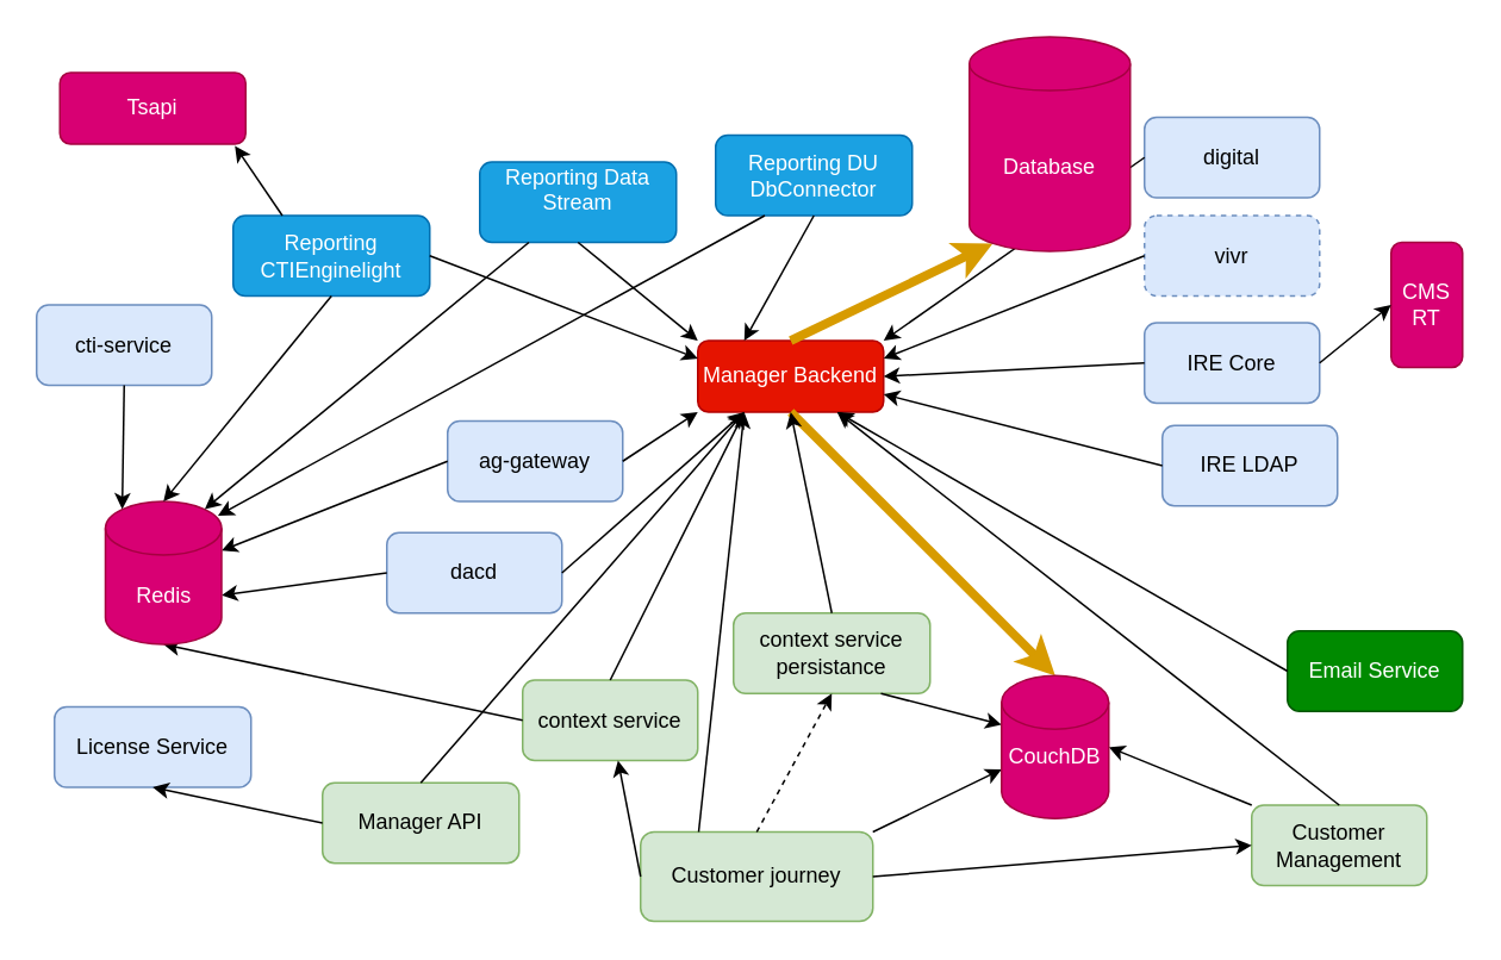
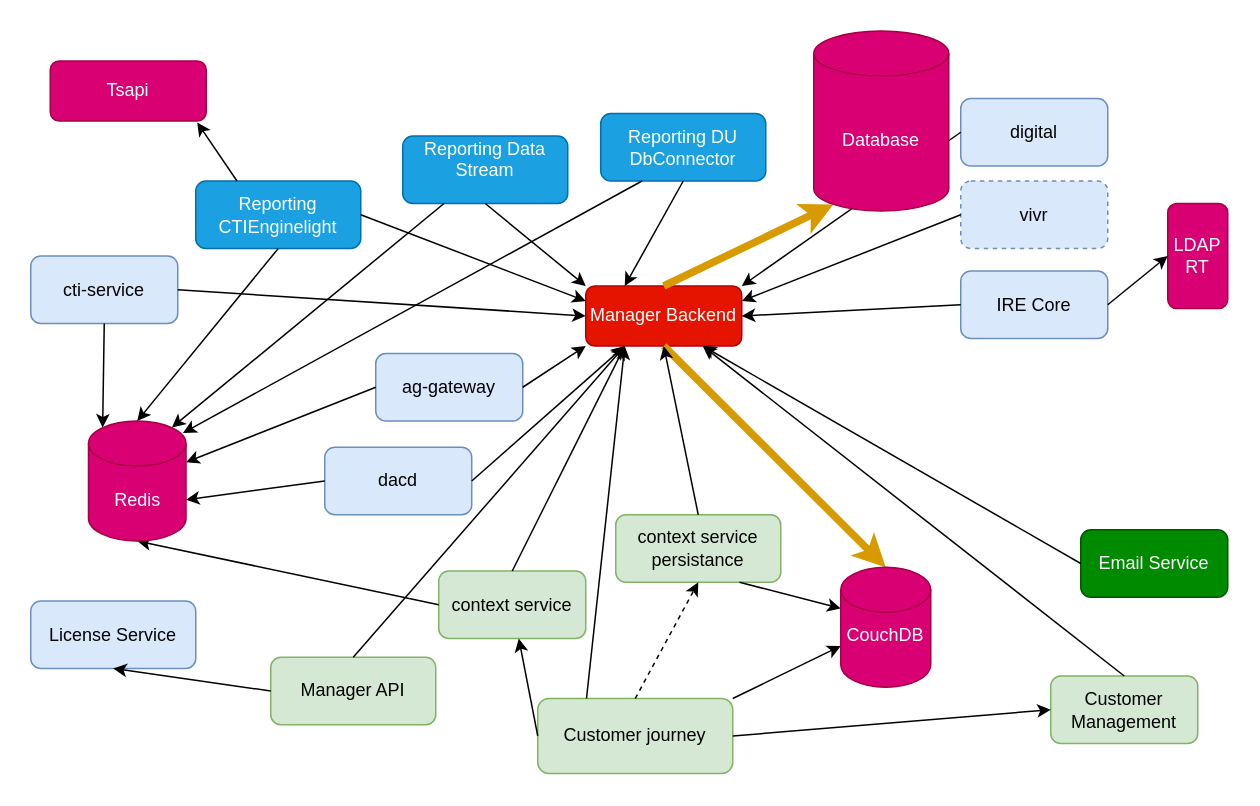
  <mxCell id="0" />
  <mxCell id="1" parent="0" />
  <mxCell id="2" value="Manager Backend" style="rounded=1;whiteSpace=wrap;html=1;fillColor=#e51400;strokeColor=#B20000;fontColor=#ffffff;" vertex="1" parent="1"><mxGeometry x="390" y="190" width="104" height="40" as="geometry" /></mxCell>
  <mxCell id="3" value="" style="endArrow=classic;html=1;rounded=0;entryX=0.145;entryY=1;entryDx=0;entryDy=-4.35;exitX=0.5;exitY=0;exitDx=0;exitDy=0;fillColor=#ffe6cc;strokeColor=#d79b00;strokeWidth=5;entryPerimeter=0;" edge="1" parent="1" source="2" target="57"><mxGeometry width="50" height="50" relative="1" as="geometry"><mxPoint x="240" y="210" as="sourcePoint" /><mxPoint x="638" y="55" as="targetPoint" /></mxGeometry></mxCell>
  <mxCell id="4" value="" style="endArrow=classic;html=1;rounded=0;entryX=0.5;entryY=0;entryDx=0;entryDy=0;exitX=0.5;exitY=1;exitDx=0;exitDy=0;strokeWidth=5;fillColor=#ffe6cc;strokeColor=#d79b00;entryPerimeter=0;" edge="1" parent="1" source="2" target="58"><mxGeometry width="50" height="50" relative="1" as="geometry"><mxPoint x="398" y="180" as="sourcePoint" /><mxPoint x="572" y="397.5" as="targetPoint" /></mxGeometry></mxCell>
  <mxCell id="5" value="dacd" style="rounded=1;whiteSpace=wrap;html=1;fillColor=#dae8fc;strokeColor=#6c8ebf;" vertex="1" parent="1"><mxGeometry x="216" y="297.5" width="98" height="45" as="geometry" /></mxCell>
  <mxCell id="6" value="" style="endArrow=classic;html=1;rounded=0;entryX=0.25;entryY=1;entryDx=0;entryDy=0;exitX=1;exitY=0.5;exitDx=0;exitDy=0;" edge="1" parent="1" source="5" target="2"><mxGeometry width="50" height="50" relative="1" as="geometry"><mxPoint x="300" y="460" as="sourcePoint" /><mxPoint x="350" y="410" as="targetPoint" /></mxGeometry></mxCell>
  <mxCell id="7" value="" style="endArrow=classic;html=1;rounded=0;entryX=1;entryY=0;entryDx=0;entryDy=52.5;exitX=0;exitY=0.5;exitDx=0;exitDy=0;entryPerimeter=0;" edge="1" parent="1" source="5" target="48"><mxGeometry width="50" height="50" relative="1" as="geometry"><mxPoint x="510" y="290" as="sourcePoint" /><mxPoint x="334" y="240" as="targetPoint" /></mxGeometry></mxCell>
  <mxCell id="8" value="ag-gateway" style="rounded=1;whiteSpace=wrap;html=1;fillColor=#dae8fc;strokeColor=#6c8ebf;" vertex="1" parent="1"><mxGeometry x="250" y="235" width="98" height="45" as="geometry" /></mxCell>
  <mxCell id="9" value="" style="endArrow=classic;html=1;rounded=0;entryX=0;entryY=1;entryDx=0;entryDy=0;exitX=1;exitY=0.5;exitDx=0;exitDy=0;" edge="1" parent="1" source="8" target="2"><mxGeometry width="50" height="50" relative="1" as="geometry"><mxPoint x="510" y="313" as="sourcePoint" /><mxPoint x="144" y="310" as="targetPoint" /></mxGeometry></mxCell>
  <mxCell id="10" value="" style="endArrow=classic;html=1;rounded=0;entryX=1;entryY=0;entryDx=0;entryDy=27.5;exitX=0;exitY=0.5;exitDx=0;exitDy=0;entryPerimeter=0;" edge="1" parent="1" source="8" target="48"><mxGeometry width="50" height="50" relative="1" as="geometry"><mxPoint x="510" y="370" as="sourcePoint" /><mxPoint x="334" y="250" as="targetPoint" /></mxGeometry></mxCell>
  <mxCell id="11" value="Tsapi" style="rounded=1;whiteSpace=wrap;html=1;fillColor=#d80073;strokeColor=#A50040;fontColor=#ffffff;" vertex="1" parent="1"><mxGeometry x="33" y="40" width="104" height="40" as="geometry" /></mxCell>
  <mxCell id="12" value="cti-service" style="rounded=1;whiteSpace=wrap;html=1;fillColor=#dae8fc;strokeColor=#6c8ebf;" vertex="1" parent="1"><mxGeometry x="20" y="170" width="98" height="45" as="geometry" /></mxCell>
+ <mxCell id="13" value="" style="endArrow=classic;html=1;rounded=0;entryX=0;entryY=0.5;entryDx=0;entryDy=0;exitX=1;exitY=0.5;exitDx=0;exitDy=0;" edge="1" parent="1" source="12" target="2"><mxGeometry width="50" height="50" relative="1" as="geometry"><mxPoint x="520" y="383" as="sourcePoint" /><mxPoint x="144" y="310" as="targetPoint" /></mxGeometry></mxCell>
  <mxCell id="14" value="" style="endArrow=classic;html=1;rounded=0;entryX=0.145;entryY=0;entryDx=0;entryDy=4.35;exitX=0.5;exitY=1;exitDx=0;exitDy=0;entryPerimeter=0;" edge="1" parent="1" source="12" target="48"><mxGeometry width="50" height="50" relative="1" as="geometry"><mxPoint x="530" y="393" as="sourcePoint" /><mxPoint x="154" y="320" as="targetPoint" /></mxGeometry></mxCell>
  <mxCell id="15" value="digital" style="rounded=1;whiteSpace=wrap;html=1;fillColor=#dae8fc;strokeColor=#6c8ebf;" vertex="1" parent="1"><mxGeometry x="640" y="65" width="98" height="45" as="geometry" /></mxCell>
  <mxCell id="16" value="vivr" style="rounded=1;whiteSpace=wrap;html=1;fillColor=#dae8fc;strokeColor=#6c8ebf;dashed=1;" vertex="1" parent="1"><mxGeometry x="640" y="120" width="98" height="45" as="geometry" /></mxCell>
  <mxCell id="17" value="" style="endArrow=classic;html=1;rounded=0;exitX=0;exitY=0.5;exitDx=0;exitDy=0;entryX=1;entryY=0;entryDx=0;entryDy=0;" edge="1" parent="1" source="15" target="2"><mxGeometry width="50" height="50" relative="1" as="geometry"><mxPoint x="800" y="210" as="sourcePoint" /><mxPoint x="520" y="170" as="targetPoint" /></mxGeometry></mxCell>
  <mxCell id="18" value="" style="endArrow=classic;html=1;rounded=0;entryX=1;entryY=0.25;entryDx=0;entryDy=0;exitX=0;exitY=0.5;exitDx=0;exitDy=0;" edge="1" parent="1" source="16" target="2"><mxGeometry width="50" height="50" relative="1" as="geometry"><mxPoint x="810" y="220" as="sourcePoint" /><mxPoint x="504" y="220" as="targetPoint" /></mxGeometry></mxCell>
  <mxCell id="19" value="context service" style="rounded=1;whiteSpace=wrap;html=1;fillColor=#d5e8d4;strokeColor=#82b366;" vertex="1" parent="1"><mxGeometry x="292" y="380" width="98" height="45" as="geometry" /></mxCell>
  <mxCell id="20" value="" style="endArrow=classic;html=1;rounded=0;entryX=0.5;entryY=1;entryDx=0;entryDy=0;exitX=0;exitY=0.5;exitDx=0;exitDy=0;entryPerimeter=0;" edge="1" parent="1" source="19" target="48"><mxGeometry width="50" height="50" relative="1" as="geometry"><mxPoint x="129" y="360" as="sourcePoint" /><mxPoint x="452" y="240" as="targetPoint" /></mxGeometry></mxCell>
  <mxCell id="21" value="context service persistance" style="rounded=1;whiteSpace=wrap;html=1;fillColor=#d5e8d4;strokeColor=#82b366;" vertex="1" parent="1"><mxGeometry x="410" y="342.5" width="110" height="45" as="geometry" /></mxCell>
  <mxCell id="22" value="" style="endArrow=classic;html=1;rounded=0;entryX=0;entryY=0;entryDx=0;entryDy=27.5;exitX=0.75;exitY=1;exitDx=0;exitDy=0;entryPerimeter=0;" edge="1" parent="1" source="21" target="58"><mxGeometry width="50" height="50" relative="1" as="geometry"><mxPoint x="129" y="470" as="sourcePoint" /><mxPoint x="520" y="417.5" as="targetPoint" /></mxGeometry></mxCell>
  <mxCell id="23" value="Customer journey" style="rounded=1;whiteSpace=wrap;html=1;fillColor=#d5e8d4;strokeColor=#82b366;" vertex="1" parent="1"><mxGeometry x="358" y="465" width="130" height="50" as="geometry" /></mxCell>
  <mxCell id="24" value="" style="endArrow=classic;html=1;rounded=0;entryX=0;entryY=0;entryDx=0;entryDy=52.5;exitX=1;exitY=0;exitDx=0;exitDy=0;entryPerimeter=0;" edge="1" parent="1" source="23" target="58"><mxGeometry width="50" height="50" relative="1" as="geometry"><mxPoint x="193" y="540" as="sourcePoint" /><mxPoint x="520" y="437.5" as="targetPoint" /></mxGeometry></mxCell>
  <mxCell id="25" value="Customer Management" style="rounded=1;whiteSpace=wrap;html=1;fillColor=#d5e8d4;strokeColor=#82b366;" vertex="1" parent="1"><mxGeometry x="700" y="450" width="98" height="45" as="geometry" /></mxCell>
- <mxCell id="26" value="" style="endArrow=classic;html=1;rounded=0;entryX=1;entryY=0.5;entryDx=0;entryDy=0;exitX=0;exitY=0;exitDx=0;exitDy=0;entryPerimeter=0;" edge="1" parent="1" source="25" target="58"><mxGeometry width="50" height="50" relative="1" as="geometry"><mxPoint x="517" y="490" as="sourcePoint" /><mxPoint x="624" y="417.5" as="targetPoint" /></mxGeometry></mxCell>
  <mxCell id="27" value="" style="endArrow=classic;html=1;rounded=0;entryX=0;entryY=0.5;entryDx=0;entryDy=0;exitX=1;exitY=0.5;exitDx=0;exitDy=0;" edge="1" parent="1" source="23" target="25"><mxGeometry width="50" height="50" relative="1" as="geometry"><mxPoint x="577" y="680" as="sourcePoint" /><mxPoint x="530" y="560" as="targetPoint" /></mxGeometry></mxCell>
  <mxCell id="28" value="" style="endArrow=classic;html=1;rounded=0;exitX=0;exitY=0.5;exitDx=0;exitDy=0;" edge="1" parent="1" source="23" target="19"><mxGeometry width="50" height="50" relative="1" as="geometry"><mxPoint x="517" y="515" as="sourcePoint" /><mxPoint x="580" y="513" as="targetPoint" /></mxGeometry></mxCell>
  <mxCell id="29" value="" style="endArrow=classic;html=1;rounded=0;exitX=0.5;exitY=0;exitDx=0;exitDy=0;entryX=0.5;entryY=1;entryDx=0;entryDy=0;dashed=1;" edge="1" parent="1" source="23" target="21"><mxGeometry width="50" height="50" relative="1" as="geometry"><mxPoint x="377" y="588" as="sourcePoint" /><mxPoint x="220" y="560" as="targetPoint" /></mxGeometry></mxCell>
  <mxCell id="30" value="Manager API" style="rounded=1;whiteSpace=wrap;html=1;fillColor=#d5e8d4;strokeColor=#82b366;" vertex="1" parent="1"><mxGeometry x="180" y="437.5" width="110" height="45" as="geometry" /></mxCell>
- <mxCell id="31" value="License Service" style="rounded=1;whiteSpace=wrap;html=1;fillColor=#dae8fc;strokeColor=#6c8ebf;" vertex="1" parent="1"><mxGeometry x="30" y="395" width="110" height="45" as="geometry" /></mxCell>
+ <mxCell id="31" value="License Service" style="rounded=1;whiteSpace=wrap;html=1;fillColor=#dae8fc;strokeColor=#6c8ebf;" vertex="1" parent="1"><mxGeometry x="20" y="400" width="110" height="45" as="geometry" /></mxCell>
  <mxCell id="32" value="" style="endArrow=classic;html=1;rounded=0;exitX=0;exitY=0.5;exitDx=0;exitDy=0;entryX=0.5;entryY=1;entryDx=0;entryDy=0;" edge="1" parent="1" source="30" target="31"><mxGeometry width="50" height="50" relative="1" as="geometry"><mxPoint x="387" y="528" as="sourcePoint" /><mxPoint x="184" y="578" as="targetPoint" /></mxGeometry></mxCell>
  <mxCell id="33" value="IRE Core" style="rounded=1;whiteSpace=wrap;html=1;fillColor=#dae8fc;strokeColor=#6c8ebf;" vertex="1" parent="1"><mxGeometry x="640" y="180" width="98" height="45" as="geometry" /></mxCell>
- <mxCell id="34" value="IRE LDAP" style="rounded=1;whiteSpace=wrap;html=1;fillColor=#dae8fc;strokeColor=#6c8ebf;" vertex="1" parent="1"><mxGeometry x="650" y="237.5" width="98" height="45" as="geometry" /></mxCell>
  <mxCell id="35" value="" style="endArrow=classic;html=1;rounded=0;entryX=1;entryY=0.5;entryDx=0;entryDy=0;exitX=0;exitY=0.5;exitDx=0;exitDy=0;" edge="1" parent="1" source="33" target="2"><mxGeometry width="50" height="50" relative="1" as="geometry"><mxPoint x="712" y="293" as="sourcePoint" /><mxPoint x="504" y="230" as="targetPoint" /></mxGeometry></mxCell>
- <mxCell id="36" value="" style="endArrow=classic;html=1;rounded=0;entryX=1;entryY=0.75;entryDx=0;entryDy=0;exitX=0;exitY=0.5;exitDx=0;exitDy=0;" edge="1" parent="1" source="34" target="2"><mxGeometry width="50" height="50" relative="1" as="geometry"><mxPoint x="712" y="353" as="sourcePoint" /><mxPoint x="504" y="230" as="targetPoint" /></mxGeometry></mxCell>
- <mxCell id="37" value="CMS RT" style="rounded=1;whiteSpace=wrap;html=1;fillColor=#d80073;strokeColor=#A50040;fontColor=#ffffff;" vertex="1" parent="1"><mxGeometry x="778" y="135" width="40" height="70" as="geometry" /></mxCell>
+ <mxCell id="37" value="LDAP RT" style="rounded=1;whiteSpace=wrap;html=1;fillColor=#d80073;strokeColor=#A50040;fontColor=#ffffff;" vertex="1" parent="1"><mxGeometry x="778" y="135" width="40" height="70" as="geometry" /></mxCell>
  <mxCell id="38" value="" style="endArrow=classic;html=1;rounded=0;exitX=1;exitY=0.5;exitDx=0;exitDy=0;entryX=0;entryY=0.5;entryDx=0;entryDy=0;" edge="1" parent="1" source="33" target="37"><mxGeometry width="50" height="50" relative="1" as="geometry"><mxPoint x="870" y="440" as="sourcePoint" /><mxPoint x="900" y="370" as="targetPoint" /></mxGeometry></mxCell>
  <mxCell id="39" value="Email Service" style="rounded=1;whiteSpace=wrap;html=1;fillColor=#008a00;fontColor=#ffffff;strokeColor=#005700;" vertex="1" parent="1"><mxGeometry x="720" y="352.5" width="98" height="45" as="geometry" /></mxCell>
  <mxCell id="40" value="" style="endArrow=classic;html=1;rounded=0;exitX=0;exitY=0.5;exitDx=0;exitDy=0;entryX=0.75;entryY=1;entryDx=0;entryDy=0;" edge="1" parent="1" source="39" target="2"><mxGeometry width="50" height="50" relative="1" as="geometry"><mxPoint x="780" y="493" as="sourcePoint" /><mxPoint x="560" y="340" as="targetPoint" /></mxGeometry></mxCell>
  <mxCell id="41" value="Reporting Data Stream&lt;div&gt;&lt;br&gt;&lt;/div&gt;" style="rounded=1;whiteSpace=wrap;html=1;fillColor=#1ba1e2;fontColor=#ffffff;strokeColor=#006EAF;" vertex="1" parent="1"><mxGeometry x="268" y="90" width="110" height="45" as="geometry" /></mxCell>
  <mxCell id="42" value="Reporting CTIEnginelight" style="rounded=1;whiteSpace=wrap;html=1;fillColor=#1ba1e2;fontColor=#ffffff;strokeColor=#006EAF;" vertex="1" parent="1"><mxGeometry x="130" y="120" width="110" height="45" as="geometry" /></mxCell>
  <mxCell id="43" value="Reporting DU DbConnector" style="rounded=1;whiteSpace=wrap;html=1;fillColor=#1ba1e2;fontColor=#ffffff;strokeColor=#006EAF;" vertex="1" parent="1"><mxGeometry x="400" y="75" width="110" height="45" as="geometry" /></mxCell>
  <mxCell id="44" value="" style="endArrow=classic;html=1;rounded=0;entryX=0;entryY=0.25;entryDx=0;entryDy=0;exitX=1;exitY=0.5;exitDx=0;exitDy=0;" edge="1" parent="1" source="42" target="2"><mxGeometry width="50" height="50" relative="1" as="geometry"><mxPoint x="452" y="200" as="sourcePoint" /><mxPoint x="626" y="68" as="targetPoint" /></mxGeometry></mxCell>
  <mxCell id="45" value="" style="endArrow=classic;html=1;rounded=0;entryX=0.25;entryY=0;entryDx=0;entryDy=0;exitX=0.5;exitY=1;exitDx=0;exitDy=0;" edge="1" parent="1" source="43" target="2"><mxGeometry width="50" height="50" relative="1" as="geometry"><mxPoint x="415" y="65" as="sourcePoint" /><mxPoint x="452" y="200" as="targetPoint" /></mxGeometry></mxCell>
  <mxCell id="46" value="" style="endArrow=classic;html=1;rounded=0;entryX=0;entryY=0;entryDx=0;entryDy=0;exitX=0.5;exitY=1;exitDx=0;exitDy=0;" edge="1" parent="1" source="41" target="2"><mxGeometry width="50" height="50" relative="1" as="geometry"><mxPoint x="345" y="60" as="sourcePoint" /><mxPoint x="426" y="200" as="targetPoint" /></mxGeometry></mxCell>
  <mxCell id="47" value="" style="endArrow=classic;html=1;rounded=0;exitX=0.25;exitY=0;exitDx=0;exitDy=0;entryX=0.942;entryY=1.025;entryDx=0;entryDy=0;entryPerimeter=0;" edge="1" parent="1" source="42" target="11"><mxGeometry width="50" height="50" relative="1" as="geometry"><mxPoint x="95" y="70" as="sourcePoint" /><mxPoint x="400" y="210" as="targetPoint" /></mxGeometry></mxCell>
  <mxCell id="48" value="Redis" style="shape=cylinder3;whiteSpace=wrap;html=1;boundedLbl=1;backgroundOutline=1;size=15;fillColor=#d80073;strokeColor=#A50040;fontColor=#ffffff;" vertex="1" parent="1"><mxGeometry x="58.5" y="280" width="65" height="80" as="geometry" /></mxCell>
  <mxCell id="49" value="" style="endArrow=classic;html=1;rounded=0;entryX=0.855;entryY=0;entryDx=0;entryDy=4.35;exitX=0.25;exitY=1;exitDx=0;exitDy=0;entryPerimeter=0;" edge="1" parent="1" source="41" target="48"><mxGeometry width="50" height="50" relative="1" as="geometry"><mxPoint x="150" y="220" as="sourcePoint" /><mxPoint x="400" y="220" as="targetPoint" /></mxGeometry></mxCell>
  <mxCell id="50" value="" style="endArrow=classic;html=1;rounded=0;entryX=0.969;entryY=0.1;entryDx=0;entryDy=0;exitX=0.25;exitY=1;exitDx=0;exitDy=0;entryPerimeter=0;" edge="1" parent="1" source="43" target="48"><mxGeometry width="50" height="50" relative="1" as="geometry"><mxPoint x="306" y="145" as="sourcePoint" /><mxPoint x="160" y="290" as="targetPoint" /></mxGeometry></mxCell>
  <mxCell id="51" value="" style="endArrow=classic;html=1;rounded=0;entryX=0.5;entryY=0;entryDx=0;entryDy=0;exitX=0.5;exitY=1;exitDx=0;exitDy=0;entryPerimeter=0;" edge="1" parent="1" source="42" target="48"><mxGeometry width="50" height="50" relative="1" as="geometry"><mxPoint x="306" y="145" as="sourcePoint" /><mxPoint x="160" y="290" as="targetPoint" /></mxGeometry></mxCell>
  <mxCell id="52" value="" style="endArrow=classic;html=1;rounded=0;entryX=0.5;entryY=1;entryDx=0;entryDy=0;exitX=0.5;exitY=0;exitDx=0;exitDy=0;" edge="1" parent="1" source="21" target="2"><mxGeometry width="50" height="50" relative="1" as="geometry"><mxPoint x="324" y="330" as="sourcePoint" /><mxPoint x="426" y="240" as="targetPoint" /></mxGeometry></mxCell>
  <mxCell id="53" value="" style="endArrow=classic;html=1;rounded=0;entryX=0.25;entryY=1;entryDx=0;entryDy=0;exitX=0.5;exitY=0;exitDx=0;exitDy=0;" edge="1" parent="1" source="19" target="2"><mxGeometry width="50" height="50" relative="1" as="geometry"><mxPoint x="465" y="353" as="sourcePoint" /><mxPoint x="452" y="240" as="targetPoint" /></mxGeometry></mxCell>
  <mxCell id="54" value="" style="endArrow=classic;html=1;rounded=0;entryX=0.25;entryY=1;entryDx=0;entryDy=0;exitX=0.25;exitY=0;exitDx=0;exitDy=0;" edge="1" parent="1" source="23" target="2"><mxGeometry width="50" height="50" relative="1" as="geometry"><mxPoint x="339" y="385" as="sourcePoint" /><mxPoint x="426" y="240" as="targetPoint" /></mxGeometry></mxCell>
  <mxCell id="55" value="" style="endArrow=classic;html=1;rounded=0;entryX=0.25;entryY=1;entryDx=0;entryDy=0;exitX=0.5;exitY=0;exitDx=0;exitDy=0;" edge="1" parent="1" source="30" target="2"><mxGeometry width="50" height="50" relative="1" as="geometry"><mxPoint x="375" y="450" as="sourcePoint" /><mxPoint x="400" y="215" as="targetPoint" /></mxGeometry></mxCell>
  <mxCell id="56" value="" style="endArrow=classic;html=1;rounded=0;exitX=0.5;exitY=0;exitDx=0;exitDy=0;entryX=0.75;entryY=1;entryDx=0;entryDy=0;" edge="1" parent="1" source="25" target="2"><mxGeometry width="50" height="50" relative="1" as="geometry"><mxPoint x="802" y="403" as="sourcePoint" /><mxPoint x="478" y="240" as="targetPoint" /></mxGeometry></mxCell>
  <mxCell id="57" value="Database" style="shape=cylinder3;whiteSpace=wrap;html=1;boundedLbl=1;backgroundOutline=1;size=15;fillColor=#d80073;fontColor=#ffffff;strokeColor=#A50040;" vertex="1" parent="1"><mxGeometry x="542" y="20" width="90" height="120" as="geometry" /></mxCell>
  <mxCell id="58" value="CouchDB&lt;div&gt;&lt;br&gt;&lt;/div&gt;" style="shape=cylinder3;whiteSpace=wrap;html=1;boundedLbl=1;backgroundOutline=1;size=15;fillColor=#d80073;fontColor=#ffffff;strokeColor=#A50040;" vertex="1" parent="1"><mxGeometry x="560" y="377.5" width="60" height="80" as="geometry" /></mxCell>
